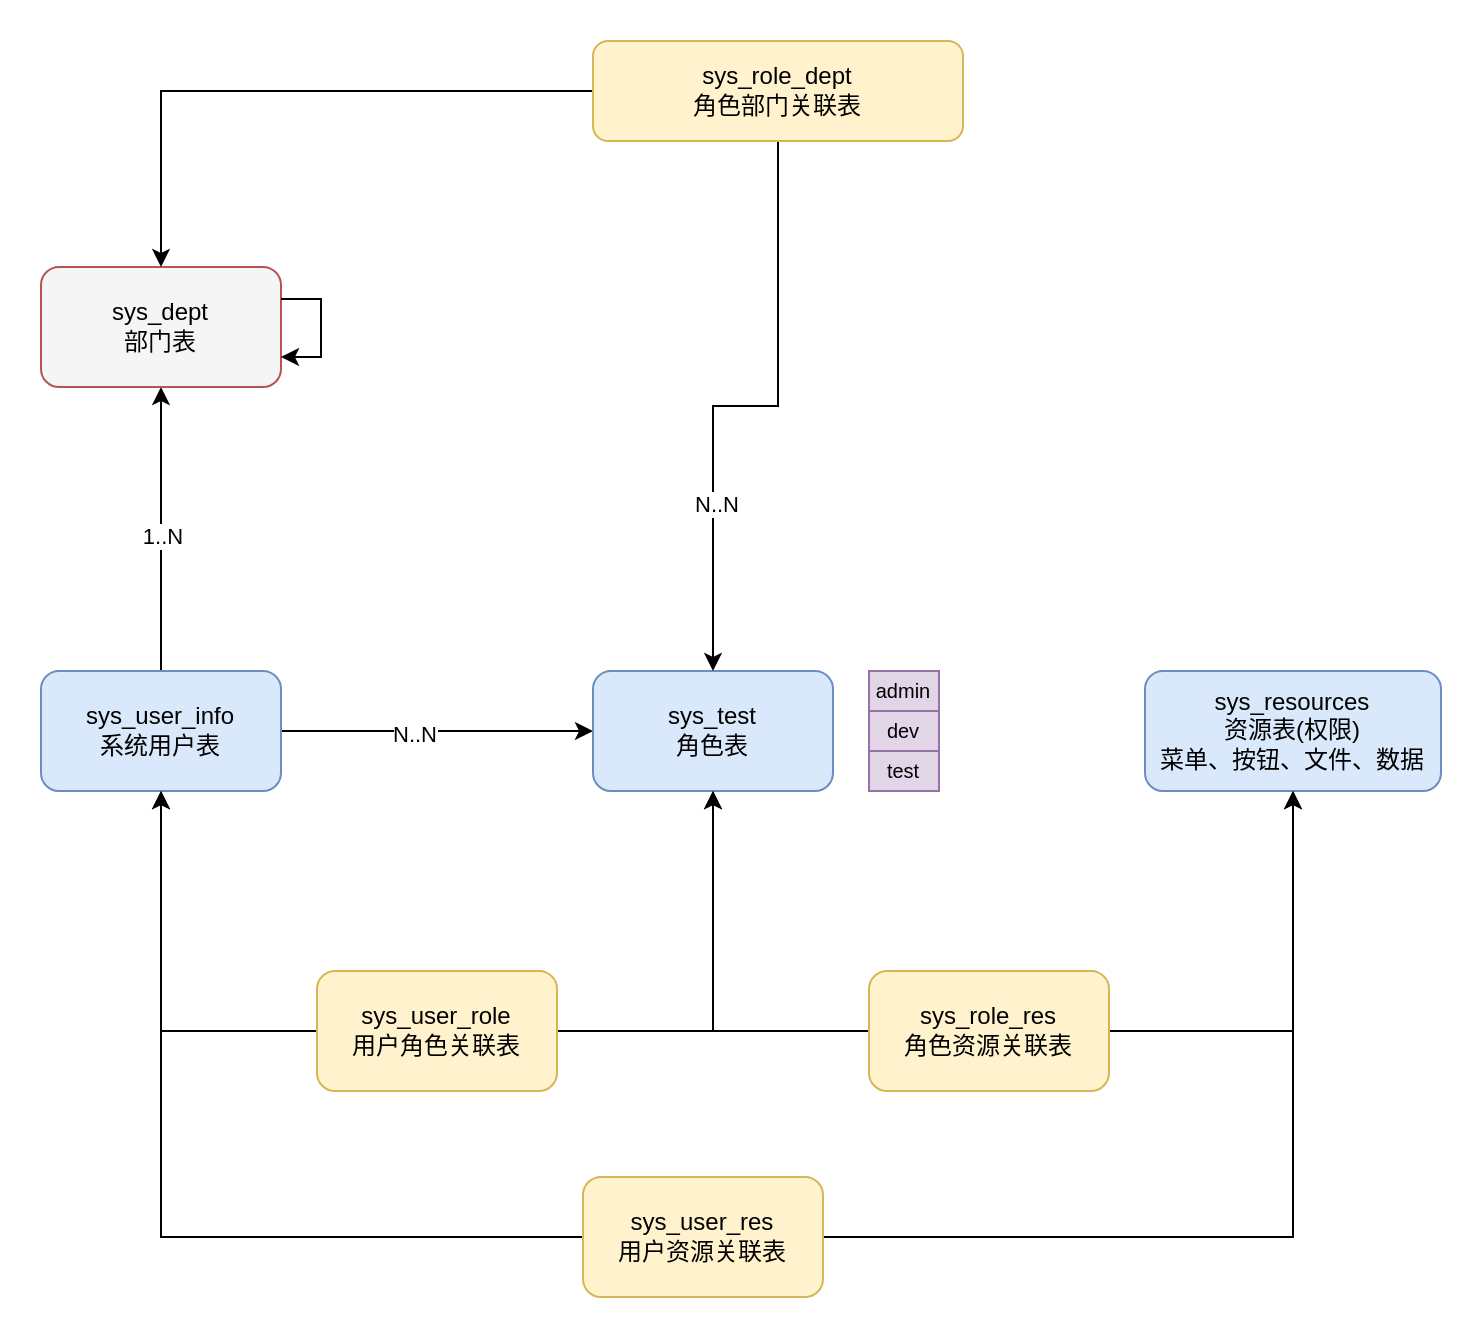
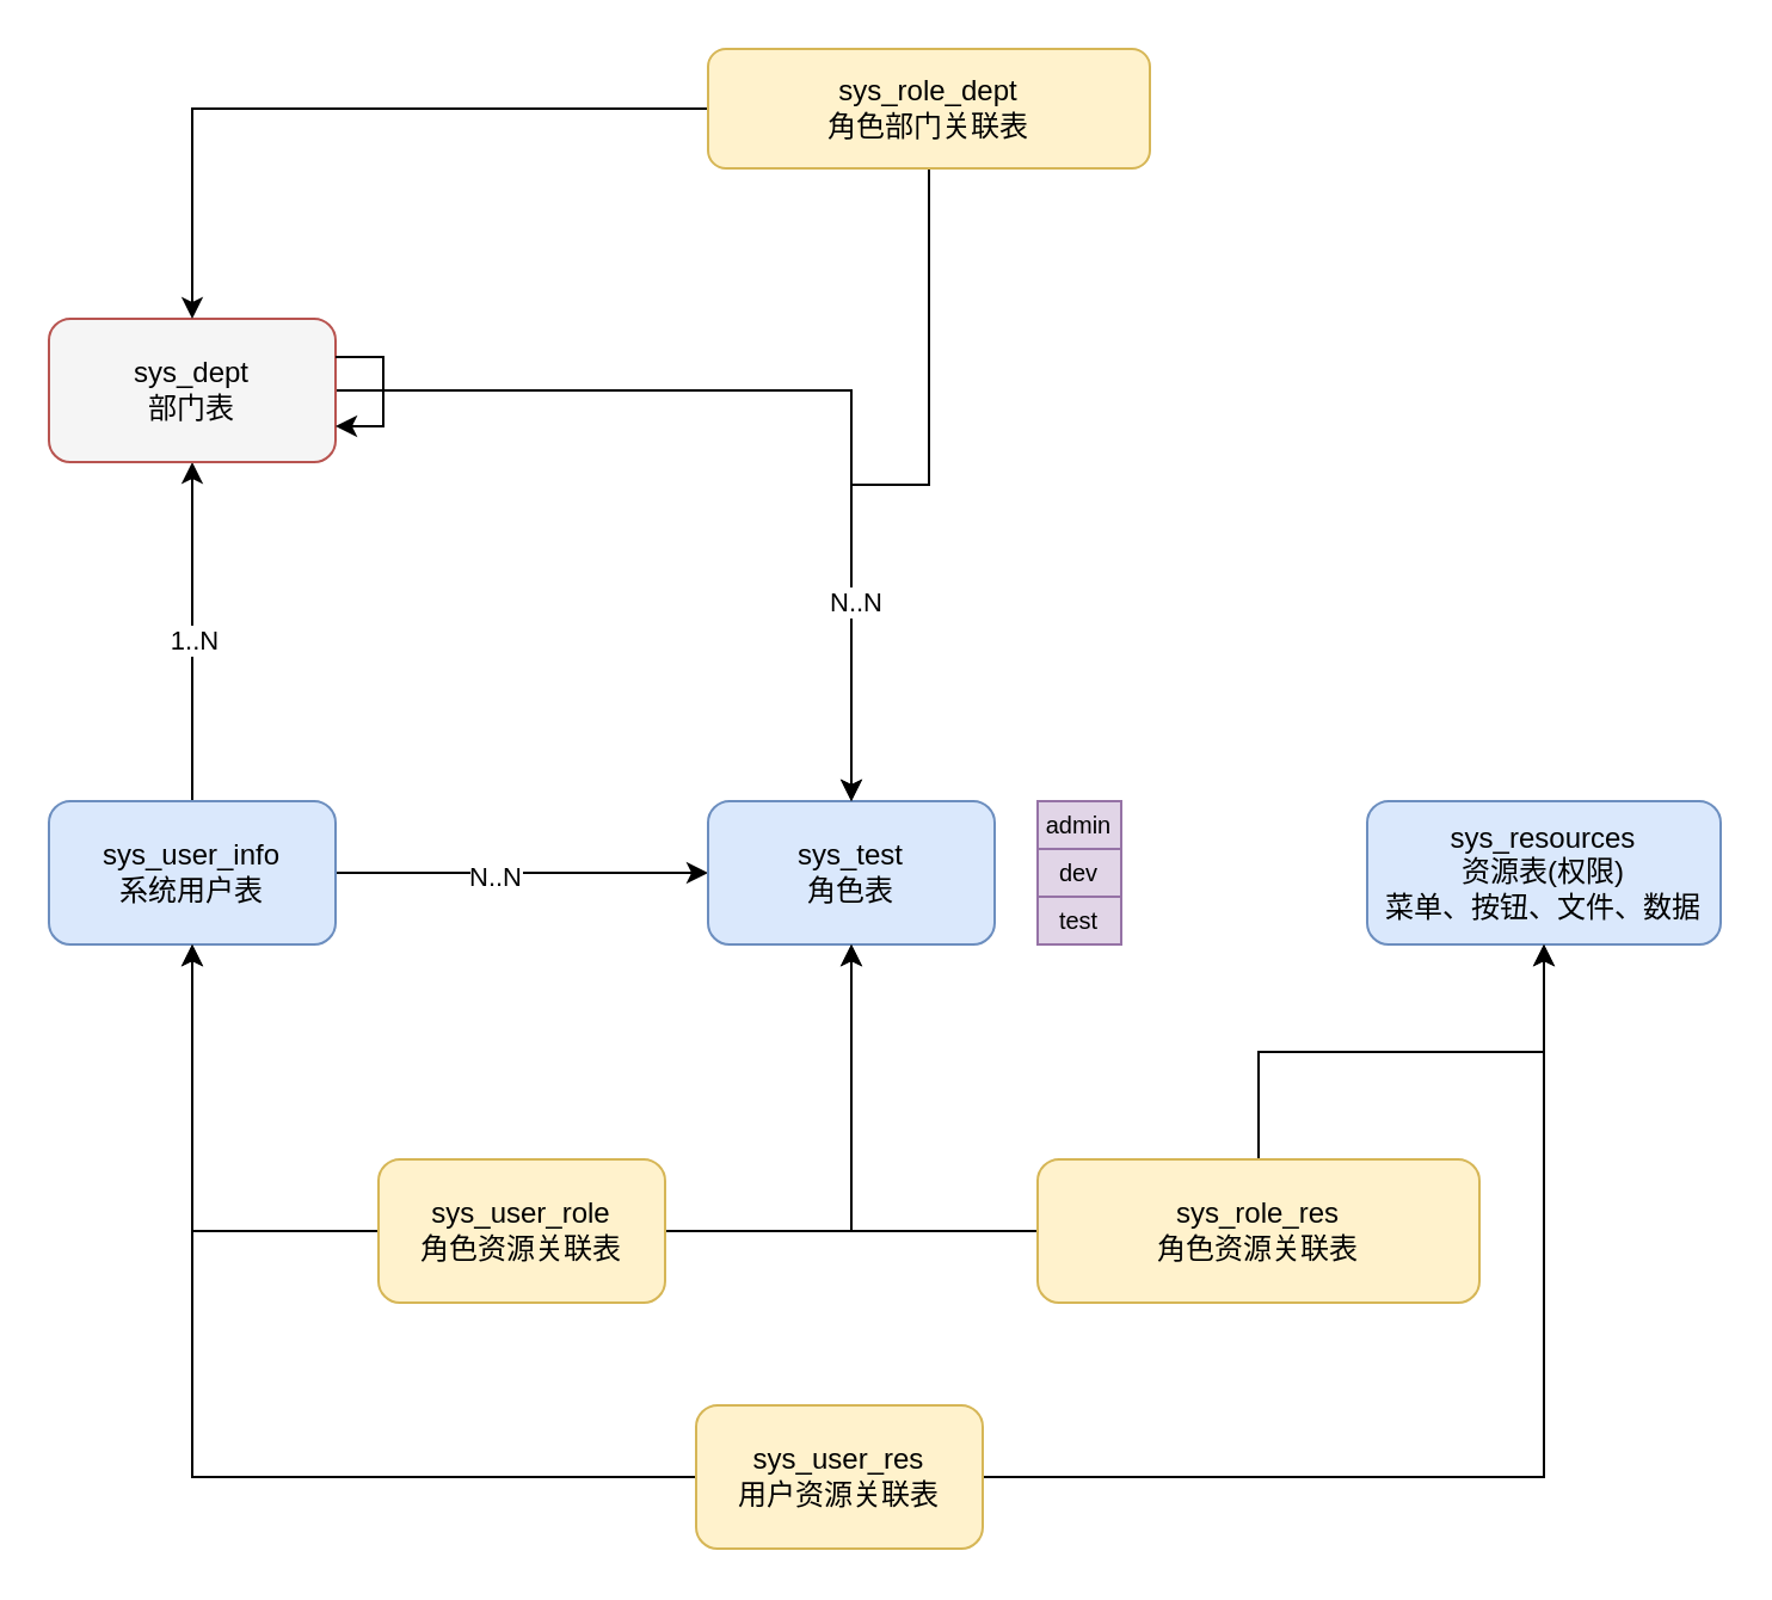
  <mxCell id="0" />
  <mxCell id="1" parent="0" />
  <mxCell id="2" style="edgeStyle=orthogonalEdgeStyle;rounded=0;orthogonalLoop=1;jettySize=auto;html=1;entryX=0.5;entryY=1;entryDx=0;entryDy=0;" edge="1" parent="1" source="6" target="9"><mxGeometry relative="1" as="geometry" /></mxCell>
  <mxCell id="3" value="1..N" style="edgeLabel;html=1;align=center;verticalAlign=middle;resizable=0;points=[];" vertex="1" connectable="0" parent="2"><mxGeometry x="-0.011" relative="1" as="geometry"><mxPoint y="2" as="offset" /></mxGeometry></mxCell>
  <mxCell id="4" style="edgeStyle=orthogonalEdgeStyle;rounded=0;orthogonalLoop=1;jettySize=auto;html=1;entryX=0;entryY=0.5;entryDx=0;entryDy=0;" edge="1" parent="1" source="6" target="7"><mxGeometry relative="1" as="geometry" /></mxCell>
  <mxCell id="5" value="N..N" style="edgeLabel;html=1;align=center;verticalAlign=middle;resizable=0;points=[];" vertex="1" connectable="0" parent="4"><mxGeometry x="-0.156" y="-1" relative="1" as="geometry"><mxPoint as="offset" /></mxGeometry></mxCell>
  <mxCell id="6" value="sys_user_info&lt;div&gt;系统用户表&lt;/div&gt;" style="rounded=1;whiteSpace=wrap;html=1;fillColor=#dae8fc;strokeColor=#6c8ebf;" vertex="1" parent="1"><mxGeometry x="20" y="335" width="120" height="60" as="geometry" /></mxCell>
  <mxCell id="7" value="sys_test&lt;div&gt;角色表&lt;/div&gt;" style="rounded=1;whiteSpace=wrap;html=1;fillColor=#dae8fc;strokeColor=#6c8ebf;" vertex="1" parent="1"><mxGeometry x="296" y="335" width="120" height="60" as="geometry" /></mxCell>
+ <mxCell id="8" style="edgeStyle=orthogonalEdgeStyle;rounded=0;orthogonalLoop=1;jettySize=auto;html=1;entryX=0.5;entryY=0;entryDx=0;entryDy=0;" edge="1" parent="1" source="9" target="7"><mxGeometry relative="1" as="geometry" /></mxCell>
  <mxCell id="9" value="sys_dept&lt;div&gt;部门表&lt;/div&gt;" style="rounded=1;whiteSpace=wrap;html=1;fillColor=#f5f5f5;strokeColor=#b85450;" vertex="1" parent="1"><mxGeometry x="20" y="133" width="120" height="60" as="geometry" /></mxCell>
  <mxCell id="10" style="edgeStyle=orthogonalEdgeStyle;rounded=0;orthogonalLoop=1;jettySize=auto;html=1;" edge="1" parent="1" source="13" target="7"><mxGeometry relative="1" as="geometry" /></mxCell>
  <mxCell id="11" value="N..N" style="edgeLabel;html=1;align=center;verticalAlign=middle;resizable=0;points=[];" vertex="1" connectable="0" parent="10"><mxGeometry x="0.374" y="1" relative="1" as="geometry"><mxPoint y="10" as="offset" /></mxGeometry></mxCell>
  <mxCell id="12" style="edgeStyle=orthogonalEdgeStyle;rounded=0;orthogonalLoop=1;jettySize=auto;html=1;entryX=0.5;entryY=0;entryDx=0;entryDy=0;" edge="1" parent="1" source="13" target="9"><mxGeometry relative="1" as="geometry" /></mxCell>
  <mxCell id="13" value="sys_role_dept&lt;div&gt;角色部门关联表&lt;/div&gt;" style="rounded=1;whiteSpace=wrap;html=1;fillColor=#fff2cc;strokeColor=#d6b656;" vertex="1" parent="1"><mxGeometry x="296" y="20" width="185" height="50" as="geometry" /></mxCell>
  <mxCell id="14" style="edgeStyle=orthogonalEdgeStyle;rounded=0;orthogonalLoop=1;jettySize=auto;html=1;entryX=0.5;entryY=1;entryDx=0;entryDy=0;" edge="1" parent="1" source="16" target="6"><mxGeometry relative="1" as="geometry" /></mxCell>
  <mxCell id="15" style="edgeStyle=orthogonalEdgeStyle;rounded=0;orthogonalLoop=1;jettySize=auto;html=1;entryX=0.5;entryY=1;entryDx=0;entryDy=0;" edge="1" parent="1" source="16" target="7"><mxGeometry relative="1" as="geometry" /></mxCell>
- <mxCell id="16" value="sys_user_role&lt;div&gt;用户角色关联表&lt;/div&gt;" style="rounded=1;whiteSpace=wrap;html=1;fillColor=#fff2cc;strokeColor=#d6b656;" vertex="1" parent="1"><mxGeometry x="158" y="485" width="120" height="60" as="geometry" /></mxCell>
+ <mxCell id="16" value="sys_user_role&lt;div&gt;角色资源关联表&lt;/div&gt;" style="rounded=1;whiteSpace=wrap;html=1;fillColor=#fff2cc;strokeColor=#d6b656;" vertex="1" parent="1"><mxGeometry x="158" y="485" width="120" height="60" as="geometry" /></mxCell>
  <mxCell id="17" value="sys_resources&lt;div&gt;资源表(权限)&lt;/div&gt;&lt;div&gt;菜单、按钮、文件、数据&lt;/div&gt;" style="rounded=1;whiteSpace=wrap;html=1;fillColor=#dae8fc;strokeColor=#6c8ebf;" vertex="1" parent="1"><mxGeometry x="572" y="335" width="148" height="60" as="geometry" /></mxCell>
  <mxCell id="18" style="edgeStyle=orthogonalEdgeStyle;rounded=0;orthogonalLoop=1;jettySize=auto;html=1;entryX=0.5;entryY=1;entryDx=0;entryDy=0;" edge="1" parent="1" source="20" target="7"><mxGeometry relative="1" as="geometry" /></mxCell>
  <mxCell id="19" style="edgeStyle=orthogonalEdgeStyle;rounded=0;orthogonalLoop=1;jettySize=auto;html=1;entryX=0.5;entryY=1;entryDx=0;entryDy=0;" edge="1" parent="1" source="20" target="17"><mxGeometry relative="1" as="geometry" /></mxCell>
- <mxCell id="20" value="sys_role_res&lt;div&gt;角色资源关联表&lt;/div&gt;" style="rounded=1;whiteSpace=wrap;html=1;fillColor=#fff2cc;strokeColor=#d6b656;" vertex="1" parent="1"><mxGeometry x="434" y="485" width="120" height="60" as="geometry" /></mxCell>
+ <mxCell id="20" value="sys_role_res&lt;div&gt;角色资源关联表&lt;/div&gt;" style="rounded=1;whiteSpace=wrap;html=1;fillColor=#fff2cc;strokeColor=#d6b656;" vertex="1" parent="1"><mxGeometry x="434" y="485" width="185" height="60" as="geometry" /></mxCell>
  <mxCell id="21" style="edgeStyle=orthogonalEdgeStyle;rounded=0;orthogonalLoop=1;jettySize=auto;html=1;entryX=1;entryY=0.75;entryDx=0;entryDy=0;" edge="1" parent="1" source="9" target="9"><mxGeometry relative="1" as="geometry"><Array as="points"><mxPoint x="160" y="149" /><mxPoint x="160" y="178" /></Array></mxGeometry></mxCell>
  <mxCell id="22" value="" style="shape=table;startSize=0;container=1;collapsible=0;childLayout=tableLayout;fontSize=16;fillColor=#e1d5e7;strokeColor=#9673a6;" vertex="1" parent="1"><mxGeometry x="434" y="335" width="35" height="60" as="geometry" /></mxCell>
  <mxCell id="23" value="" style="shape=tableRow;horizontal=0;startSize=0;swimlaneHead=0;swimlaneBody=0;strokeColor=inherit;top=0;left=0;bottom=0;right=0;collapsible=0;dropTarget=0;fillColor=none;points=[[0,0.5],[1,0.5]];portConstraint=eastwest;fontSize=16;" vertex="1" parent="22"><mxGeometry width="35" height="20" as="geometry" /></mxCell>
  <mxCell id="24" value="admin" style="shape=partialRectangle;html=1;whiteSpace=wrap;connectable=0;strokeColor=inherit;overflow=hidden;fillColor=none;top=0;left=0;bottom=0;right=0;pointerEvents=1;fontSize=10;" vertex="1" parent="23"><mxGeometry width="35" height="20" as="geometry"><mxRectangle width="35" height="20" as="alternateBounds" /></mxGeometry></mxCell>
  <mxCell id="25" value="" style="shape=tableRow;horizontal=0;startSize=0;swimlaneHead=0;swimlaneBody=0;strokeColor=inherit;top=0;left=0;bottom=0;right=0;collapsible=0;dropTarget=0;fillColor=none;points=[[0,0.5],[1,0.5]];portConstraint=eastwest;fontSize=16;" vertex="1" parent="22"><mxGeometry y="20" width="35" height="20" as="geometry" /></mxCell>
  <mxCell id="26" value="dev" style="shape=partialRectangle;html=1;whiteSpace=wrap;connectable=0;strokeColor=inherit;overflow=hidden;fillColor=none;top=0;left=0;bottom=0;right=0;pointerEvents=1;fontSize=10;" vertex="1" parent="25"><mxGeometry width="35" height="20" as="geometry"><mxRectangle width="35" height="20" as="alternateBounds" /></mxGeometry></mxCell>
  <mxCell id="27" value="" style="shape=tableRow;horizontal=0;startSize=0;swimlaneHead=0;swimlaneBody=0;strokeColor=inherit;top=0;left=0;bottom=0;right=0;collapsible=0;dropTarget=0;fillColor=none;points=[[0,0.5],[1,0.5]];portConstraint=eastwest;fontSize=16;" vertex="1" parent="22"><mxGeometry y="40" width="35" height="20" as="geometry" /></mxCell>
  <mxCell id="28" value="test" style="shape=partialRectangle;html=1;whiteSpace=wrap;connectable=0;strokeColor=inherit;overflow=hidden;fillColor=none;top=0;left=0;bottom=0;right=0;pointerEvents=1;fontSize=10;" vertex="1" parent="27"><mxGeometry width="35" height="20" as="geometry"><mxRectangle width="35" height="20" as="alternateBounds" /></mxGeometry></mxCell>
  <mxCell id="29" style="edgeStyle=orthogonalEdgeStyle;rounded=0;orthogonalLoop=1;jettySize=auto;html=1;entryX=0.5;entryY=1;entryDx=0;entryDy=0;" edge="1" parent="1" source="31" target="6"><mxGeometry relative="1" as="geometry" /></mxCell>
  <mxCell id="30" style="edgeStyle=orthogonalEdgeStyle;rounded=0;orthogonalLoop=1;jettySize=auto;html=1;" edge="1" parent="1" source="31" target="17"><mxGeometry relative="1" as="geometry" /></mxCell>
  <mxCell id="31" value="sys_user_res&lt;div&gt;用户资源关联表&lt;/div&gt;" style="rounded=1;whiteSpace=wrap;html=1;fillColor=#fff2cc;strokeColor=#d6b656;" vertex="1" parent="1"><mxGeometry x="291" y="588" width="120" height="60" as="geometry" /></mxCell>
